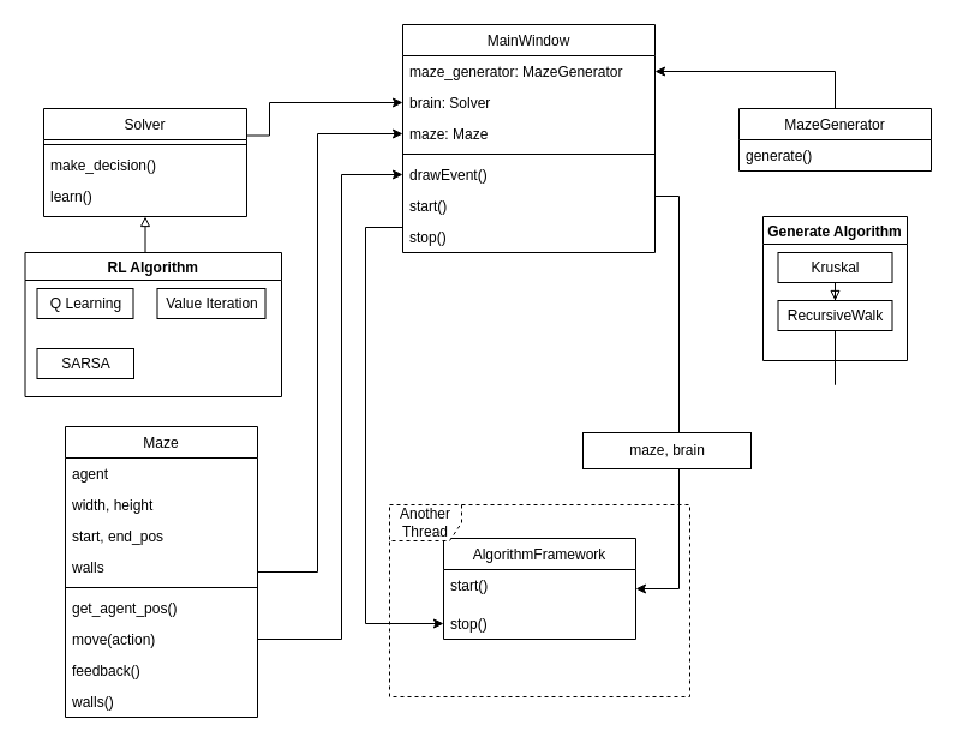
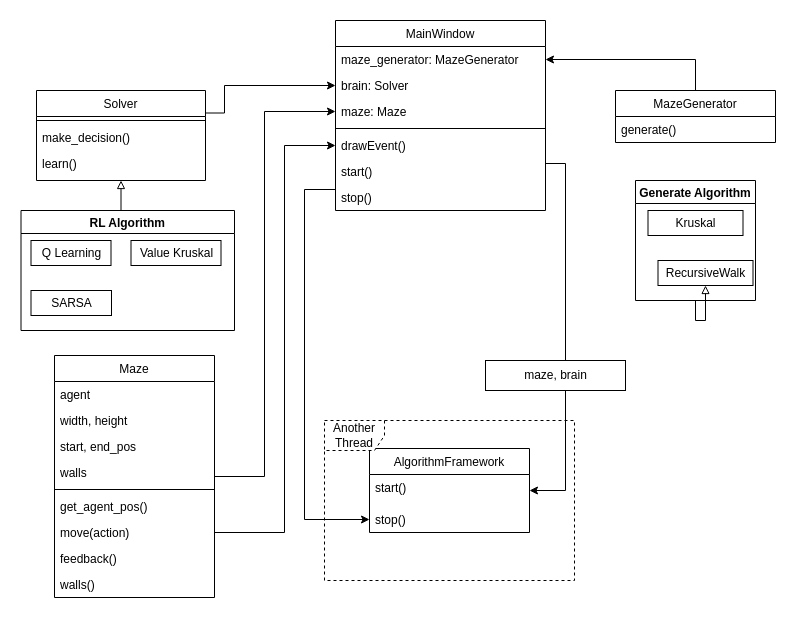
  <mxCell id="0" />
  <mxCell id="1" parent="0" />
  <mxCell id="2" style="edgeStyle=orthogonalEdgeStyle;rounded=0;orthogonalLoop=1;jettySize=auto;html=1;entryX=0;entryY=0.5;entryDx=0;entryDy=0;" parent="1" source="3" target="16" edge="1"><mxGeometry relative="1" as="geometry"><mxPoint x="265" y="120" as="targetPoint" /><Array as="points"><mxPoint x="264" y="476" /><mxPoint x="264" y="111" /></Array></mxGeometry></mxCell>
  <mxCell id="3" value="Maze" style="swimlane;fontStyle=0;align=center;verticalAlign=top;childLayout=stackLayout;horizontal=1;startSize=26;horizontalStack=0;resizeParent=1;resizeLast=0;collapsible=1;marginBottom=0;rounded=0;shadow=0;strokeWidth=1;" parent="1" vertex="1"><mxGeometry x="54" y="355" width="160" height="242" as="geometry"><mxRectangle x="60" y="585" width="160" height="26" as="alternateBounds" /></mxGeometry></mxCell>
  <mxCell id="4" value="agent" style="text;align=left;verticalAlign=top;spacingLeft=4;spacingRight=4;overflow=hidden;rotatable=0;points=[[0,0.5],[1,0.5]];portConstraint=eastwest;" parent="3" vertex="1"><mxGeometry y="26" width="160" height="26" as="geometry" /></mxCell>
  <mxCell id="5" value="width, height" style="text;align=left;verticalAlign=top;spacingLeft=4;spacingRight=4;overflow=hidden;rotatable=0;points=[[0,0.5],[1,0.5]];portConstraint=eastwest;rounded=0;shadow=0;html=0;" parent="3" vertex="1"><mxGeometry y="52" width="160" height="26" as="geometry" /></mxCell>
  <mxCell id="6" value="start, end_pos" style="text;align=left;verticalAlign=top;spacingLeft=4;spacingRight=4;overflow=hidden;rotatable=0;points=[[0,0.5],[1,0.5]];portConstraint=eastwest;rounded=0;shadow=0;html=0;" parent="3" vertex="1"><mxGeometry y="78" width="160" height="26" as="geometry" /></mxCell>
  <mxCell id="7" value="walls" style="text;align=left;verticalAlign=top;spacingLeft=4;spacingRight=4;overflow=hidden;rotatable=0;points=[[0,0.5],[1,0.5]];portConstraint=eastwest;rounded=0;shadow=0;html=0;" parent="3" vertex="1"><mxGeometry y="104" width="160" height="26" as="geometry" /></mxCell>
  <mxCell id="8" value="" style="line;html=1;strokeWidth=1;align=left;verticalAlign=middle;spacingTop=-1;spacingLeft=3;spacingRight=3;rotatable=0;labelPosition=right;points=[];portConstraint=eastwest;" parent="3" vertex="1"><mxGeometry y="130" width="160" height="8" as="geometry" /></mxCell>
  <mxCell id="9" value="get_agent_pos()" style="text;align=left;verticalAlign=top;spacingLeft=4;spacingRight=4;overflow=hidden;rotatable=0;points=[[0,0.5],[1,0.5]];portConstraint=eastwest;" parent="3" vertex="1"><mxGeometry y="138" width="160" height="26" as="geometry" /></mxCell>
  <mxCell id="10" value="move(action)" style="text;align=left;verticalAlign=top;spacingLeft=4;spacingRight=4;overflow=hidden;rotatable=0;points=[[0,0.5],[1,0.5]];portConstraint=eastwest;" parent="3" vertex="1"><mxGeometry y="164" width="160" height="26" as="geometry" /></mxCell>
  <mxCell id="11" value="feedback()" style="text;align=left;verticalAlign=top;spacingLeft=4;spacingRight=4;overflow=hidden;rotatable=0;points=[[0,0.5],[1,0.5]];portConstraint=eastwest;" parent="3" vertex="1"><mxGeometry y="190" width="160" height="26" as="geometry" /></mxCell>
  <mxCell id="12" value="walls()" style="text;align=left;verticalAlign=top;spacingLeft=4;spacingRight=4;overflow=hidden;rotatable=0;points=[[0,0.5],[1,0.5]];portConstraint=eastwest;" parent="3" vertex="1"><mxGeometry y="216" width="160" height="26" as="geometry" /></mxCell>
  <mxCell id="13" value="MainWindow" style="swimlane;fontStyle=0;align=center;verticalAlign=top;childLayout=stackLayout;horizontal=1;startSize=26;horizontalStack=0;resizeParent=1;resizeLast=0;collapsible=1;marginBottom=0;rounded=0;shadow=0;strokeWidth=1;" parent="1" vertex="1"><mxGeometry x="335" y="20" width="210" height="190" as="geometry"><mxRectangle x="130" y="380" width="160" height="26" as="alternateBounds" /></mxGeometry></mxCell>
  <mxCell id="14" value="maze_generator: MazeGenerator" style="text;align=left;verticalAlign=top;spacingLeft=4;spacingRight=4;overflow=hidden;rotatable=0;points=[[0,0.5],[1,0.5]];portConstraint=eastwest;" parent="13" vertex="1"><mxGeometry y="26" width="210" height="26" as="geometry" /></mxCell>
  <mxCell id="15" value="brain: Solver" style="text;align=left;verticalAlign=top;spacingLeft=4;spacingRight=4;overflow=hidden;rotatable=0;points=[[0,0.5],[1,0.5]];portConstraint=eastwest;" parent="13" vertex="1"><mxGeometry y="52" width="210" height="26" as="geometry" /></mxCell>
  <mxCell id="16" value="maze: Maze" style="text;align=left;verticalAlign=top;spacingLeft=4;spacingRight=4;overflow=hidden;rotatable=0;points=[[0,0.5],[1,0.5]];portConstraint=eastwest;" parent="13" vertex="1"><mxGeometry y="78" width="210" height="26" as="geometry" /></mxCell>
  <mxCell id="17" value="" style="line;html=1;strokeWidth=1;align=left;verticalAlign=middle;spacingTop=-1;spacingLeft=3;spacingRight=3;rotatable=0;labelPosition=right;points=[];portConstraint=eastwest;" parent="13" vertex="1"><mxGeometry y="104" width="210" height="8" as="geometry" /></mxCell>
  <mxCell id="18" value="drawEvent()" style="text;align=left;verticalAlign=top;spacingLeft=4;spacingRight=4;overflow=hidden;rotatable=0;points=[[0,0.5],[1,0.5]];portConstraint=eastwest;" parent="13" vertex="1"><mxGeometry y="112" width="210" height="26" as="geometry" /></mxCell>
  <mxCell id="19" value="start()" style="text;align=left;verticalAlign=top;spacingLeft=4;spacingRight=4;overflow=hidden;rotatable=0;points=[[0,0.5],[1,0.5]];portConstraint=eastwest;" parent="13" vertex="1"><mxGeometry y="138" width="210" height="26" as="geometry" /></mxCell>
  <mxCell id="20" value="stop()" style="text;align=left;verticalAlign=top;spacingLeft=4;spacingRight=4;overflow=hidden;rotatable=0;points=[[0,0.5],[1,0.5]];portConstraint=eastwest;" parent="13" vertex="1"><mxGeometry y="164" width="210" height="26" as="geometry" /></mxCell>
  <mxCell id="21" value="AlgorithmFramework" style="swimlane;fontStyle=0;childLayout=stackLayout;horizontal=1;startSize=26;fillColor=none;horizontalStack=0;resizeParent=1;resizeParentMax=0;resizeLast=0;collapsible=1;marginBottom=0;" parent="1" vertex="1"><mxGeometry x="369" y="448" width="160" height="84" as="geometry" /></mxCell>
  <mxCell id="22" value="start()" style="text;strokeColor=none;fillColor=none;align=left;verticalAlign=top;spacingLeft=4;spacingRight=4;overflow=hidden;rotatable=0;points=[[0,0.5],[1,0.5]];portConstraint=eastwest;" parent="21" vertex="1"><mxGeometry y="26" width="160" height="32" as="geometry" /></mxCell>
  <mxCell id="23" value="stop()" style="text;strokeColor=none;fillColor=none;align=left;verticalAlign=top;spacingLeft=4;spacingRight=4;overflow=hidden;rotatable=0;points=[[0,0.5],[1,0.5]];portConstraint=eastwest;" parent="21" vertex="1"><mxGeometry y="58" width="160" height="26" as="geometry" /></mxCell>
  <mxCell id="24" style="edgeStyle=orthogonalEdgeStyle;rounded=0;orthogonalLoop=1;jettySize=auto;html=1;entryX=0;entryY=0.5;entryDx=0;entryDy=0;exitX=1;exitY=0.5;exitDx=0;exitDy=0;" parent="1" source="10" target="18" edge="1"><mxGeometry relative="1" as="geometry"><Array as="points"><mxPoint x="284" y="532" /><mxPoint x="284" y="145" /></Array></mxGeometry></mxCell>
  <mxCell id="25" style="edgeStyle=orthogonalEdgeStyle;rounded=0;orthogonalLoop=1;jettySize=auto;html=1;entryX=1;entryY=0.5;entryDx=0;entryDy=0;" parent="1" source="26" target="14" edge="1"><mxGeometry relative="1" as="geometry" /></mxCell>
  <mxCell id="26" value="MazeGenerator" style="swimlane;fontStyle=0;childLayout=stackLayout;horizontal=1;startSize=26;fillColor=none;horizontalStack=0;resizeParent=1;resizeParentMax=0;resizeLast=0;collapsible=1;marginBottom=0;" parent="1" vertex="1"><mxGeometry x="615" y="90" width="160" height="52" as="geometry" /></mxCell>
  <mxCell id="27" value="generate()" style="text;strokeColor=none;fillColor=none;align=left;verticalAlign=top;spacingLeft=4;spacingRight=4;overflow=hidden;rotatable=0;points=[[0,0.5],[1,0.5]];portConstraint=eastwest;" parent="26" vertex="1"><mxGeometry y="26" width="160" height="26" as="geometry" /></mxCell>
  <mxCell id="28" style="edgeStyle=orthogonalEdgeStyle;rounded=0;orthogonalLoop=1;jettySize=auto;html=1;endArrow=classic;endFill=1;entryX=1;entryY=0.5;entryDx=0;entryDy=0;" parent="1" source="19" target="22" edge="1"><mxGeometry relative="1" as="geometry"><mxPoint x="555" y="490" as="targetPoint" /><Array as="points"><mxPoint x="565" y="163" /><mxPoint x="565" y="490" /></Array></mxGeometry></mxCell>
  <mxCell id="29" style="edgeStyle=orthogonalEdgeStyle;rounded=0;orthogonalLoop=1;jettySize=auto;html=1;exitX=0;exitY=0.5;exitDx=0;exitDy=0;entryX=0;entryY=0.5;entryDx=0;entryDy=0;endArrow=classic;endFill=1;" parent="1" source="20" target="23" edge="1"><mxGeometry relative="1" as="geometry"><Array as="points"><mxPoint x="335" y="189" /><mxPoint x="304" y="189" /><mxPoint x="304" y="519" /></Array></mxGeometry></mxCell>
  <mxCell id="30" value="Another&lt;br&gt;Thread" style="shape=umlFrame;whiteSpace=wrap;html=1;dashed=1;" parent="1" vertex="1"><mxGeometry x="324" y="420" width="250" height="160" as="geometry" /></mxCell>
  <mxCell id="31" value="maze, brain" style="html=1;" parent="1" vertex="1"><mxGeometry x="485" y="360" width="140" height="30" as="geometry" /></mxCell>
  <mxCell id="32" style="edgeStyle=orthogonalEdgeStyle;rounded=0;orthogonalLoop=1;jettySize=auto;html=1;exitX=1;exitY=0.25;exitDx=0;exitDy=0;entryX=0;entryY=0.5;entryDx=0;entryDy=0;endArrow=classic;endFill=1;" parent="1" source="33" target="15" edge="1"><mxGeometry relative="1" as="geometry"><Array as="points"><mxPoint x="224" y="112" /><mxPoint x="224" y="85" /></Array></mxGeometry></mxCell>
  <mxCell id="33" value="Solver" style="swimlane;fontStyle=0;align=center;verticalAlign=top;childLayout=stackLayout;horizontal=1;startSize=26;horizontalStack=0;resizeParent=1;resizeLast=0;collapsible=1;marginBottom=0;rounded=0;shadow=0;strokeWidth=1;" parent="1" vertex="1"><mxGeometry x="36" y="90" width="169" height="90" as="geometry"><mxRectangle x="130" y="380" width="160" height="26" as="alternateBounds" /></mxGeometry></mxCell>
  <mxCell id="34" value="" style="line;html=1;strokeWidth=1;align=left;verticalAlign=middle;spacingTop=-1;spacingLeft=3;spacingRight=3;rotatable=0;labelPosition=right;points=[];portConstraint=eastwest;" parent="33" vertex="1"><mxGeometry y="26" width="169" height="8" as="geometry" /></mxCell>
  <mxCell id="35" value="make_decision()" style="text;align=left;verticalAlign=top;spacingLeft=4;spacingRight=4;overflow=hidden;rotatable=0;points=[[0,0.5],[1,0.5]];portConstraint=eastwest;" parent="33" vertex="1"><mxGeometry y="34" width="169" height="26" as="geometry" /></mxCell>
  <mxCell id="36" value="learn()" style="text;align=left;verticalAlign=top;spacingLeft=4;spacingRight=4;overflow=hidden;rotatable=0;points=[[0,0.5],[1,0.5]];portConstraint=eastwest;" parent="33" vertex="1"><mxGeometry y="60" width="169" height="26" as="geometry" /></mxCell>
  <mxCell id="37" style="edgeStyle=orthogonalEdgeStyle;rounded=0;orthogonalLoop=1;jettySize=auto;html=1;exitX=0.5;exitY=0;exitDx=0;exitDy=0;entryX=0.5;entryY=1;entryDx=0;entryDy=0;endArrow=block;endFill=0;" edge="1" parent="1" source="38" target="33"><mxGeometry relative="1" as="geometry" /></mxCell>
  <mxCell id="38" value="RL Algorithm" style="swimlane;" vertex="1" parent="1"><mxGeometry x="20.5" y="210" width="213.5" height="120" as="geometry" /></mxCell>
  <mxCell id="39" value="SARSA" style="html=1;" parent="38" vertex="1"><mxGeometry x="10" y="80" width="80.5" height="25" as="geometry" /></mxCell>
  <mxCell id="40" value="Q Learning" style="html=1;" parent="38" vertex="1"><mxGeometry x="10" y="30" width="80" height="25" as="geometry" /></mxCell>
- <mxCell id="41" value="Value Iteration" style="html=1;" vertex="1" parent="38"><mxGeometry x="110" y="30" width="90" height="25" as="geometry" /></mxCell>
+ <mxCell id="41" value="Value Kruskal" style="html=1;" vertex="1" parent="38"><mxGeometry x="110" y="30" width="90" height="25" as="geometry" /></mxCell>
  <mxCell id="42" style="edgeStyle=orthogonalEdgeStyle;rounded=0;orthogonalLoop=1;jettySize=auto;html=1;endArrow=block;endFill=0;" edge="1" parent="1" source="43" target="44"><mxGeometry relative="1" as="geometry" /></mxCell>
  <mxCell id="43" value="Generate Algorithm" style="swimlane;" vertex="1" parent="1"><mxGeometry x="635" y="180" width="120" height="120" as="geometry" /></mxCell>
- <mxCell id="44" value="RecursiveWalk" style="html=1;" parent="43" vertex="1"><mxGeometry x="12.5" y="70" width="95" height="25" as="geometry" /></mxCell>
+ <mxCell id="44" value="RecursiveWalk" style="html=1;" parent="43" vertex="1"><mxGeometry x="22.5" y="80" width="95" height="25" as="geometry" /></mxCell>
  <mxCell id="45" value="Kruskal" style="html=1;" parent="43" vertex="1"><mxGeometry x="12.5" y="30" width="95" height="25" as="geometry" /></mxCell>
